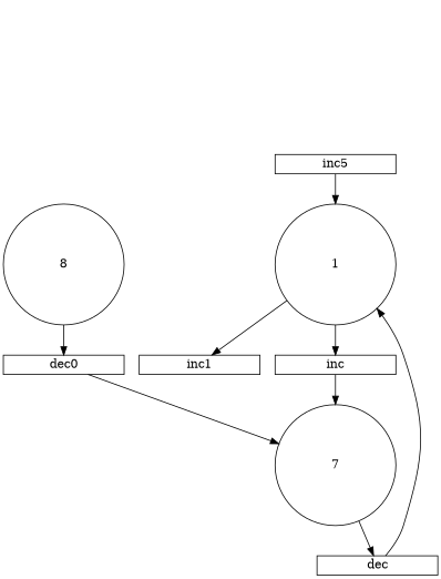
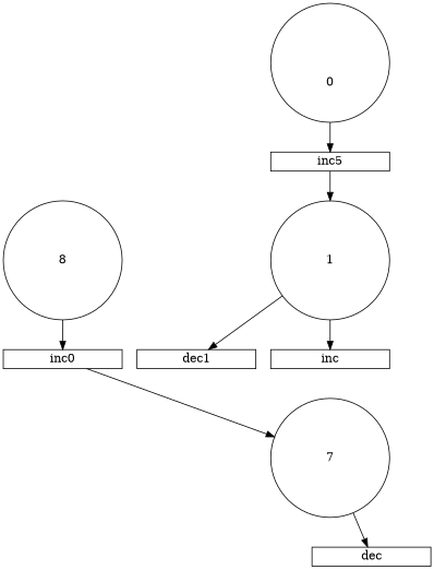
  digraph {
    node [shape=rect]
    1 [fixedsize=true shape=circle width=2]
+   n2 [fixedsize=true label="\n\n\n0" shape=circle width=2]
    n3 [fixedsize=true label=8 shape=circle width=2]
    n4 [fixedsize=true label=7 shape=circle width=2]
    n5 [height=0.2 label=inc5 width=2]
    dec [height=0.2 width=2]
-   dec0 [height=0.2 width=2]
-   dec1 [height=0.2 width=2 label=inc1]
+   dec0 [height=0.2 width=2 label=inc0]
+   dec1 [height=0.2 width=2]
    inc [height=0.2 width=2]
    subgraph sub_1 {
      color=gray
      shape=circle
      1
+     n2
      n3
      n4
    }
    subgraph sub_2 {
      n5
      dec
      dec0
      dec1
      inc
    }
    1 -> dec1
    1 -> inc
+   n2 -> n5
    n3 -> dec0
    n4 -> dec
    n5 -> 1
-   dec -> 1
    dec0 -> n4
-   inc -> n4
  }
